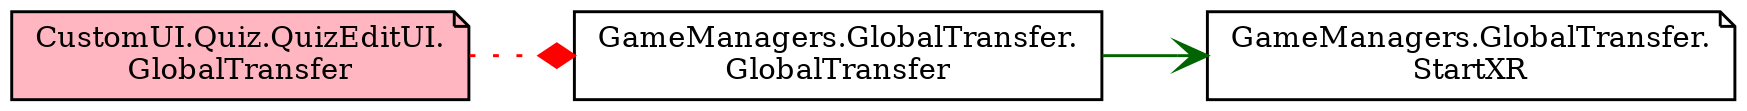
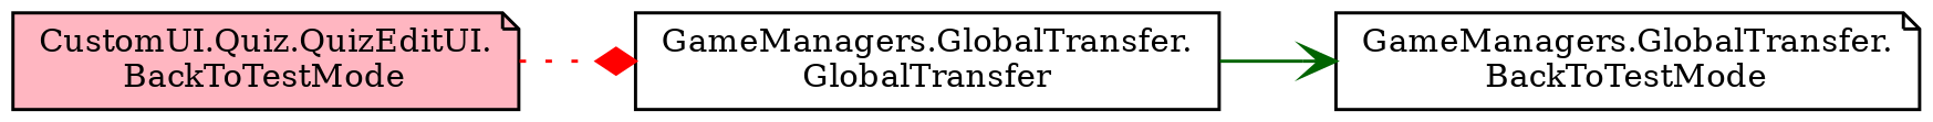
  digraph {
    fontname="DejaVu Serif"
    rankdir=LR
    node [color=black fillcolor=white fontname="DejaVu Serif" fontsize=10 shape=note style=filled]
    edge [fontname="DejaVu Serif" fontsize=10 labelfontname=Helvetica labelfontsize=10]
-   n1 [fillcolor=lightpink fontcolor=black height=0.2 label="CustomUI.Quiz.QuizEditUI.\lGlobalTransfer" width=0.4]
+   n1 [fillcolor=lightpink fontcolor=black height=0.2 label="CustomUI.Quiz.QuizEditUI.\lBackToTestMode" width=0.4]
    n2 [height=0.2 label="GameManagers.GlobalTransfer.\lGlobalTransfer" shape=box width=0.4]
-   n3 [height=0.2 label="GameManagers.GlobalTransfer.\lStartXR" width=0.4]
+   n3 [height=0.2 label="GameManagers.GlobalTransfer.\lBackToTestMode" width=0.4]
    n1 -> n2 [arrowhead=diamond color=red style=dotted]
    n2 -> n3 [arrowhead=vee color=darkgreen style=solid]
  }
